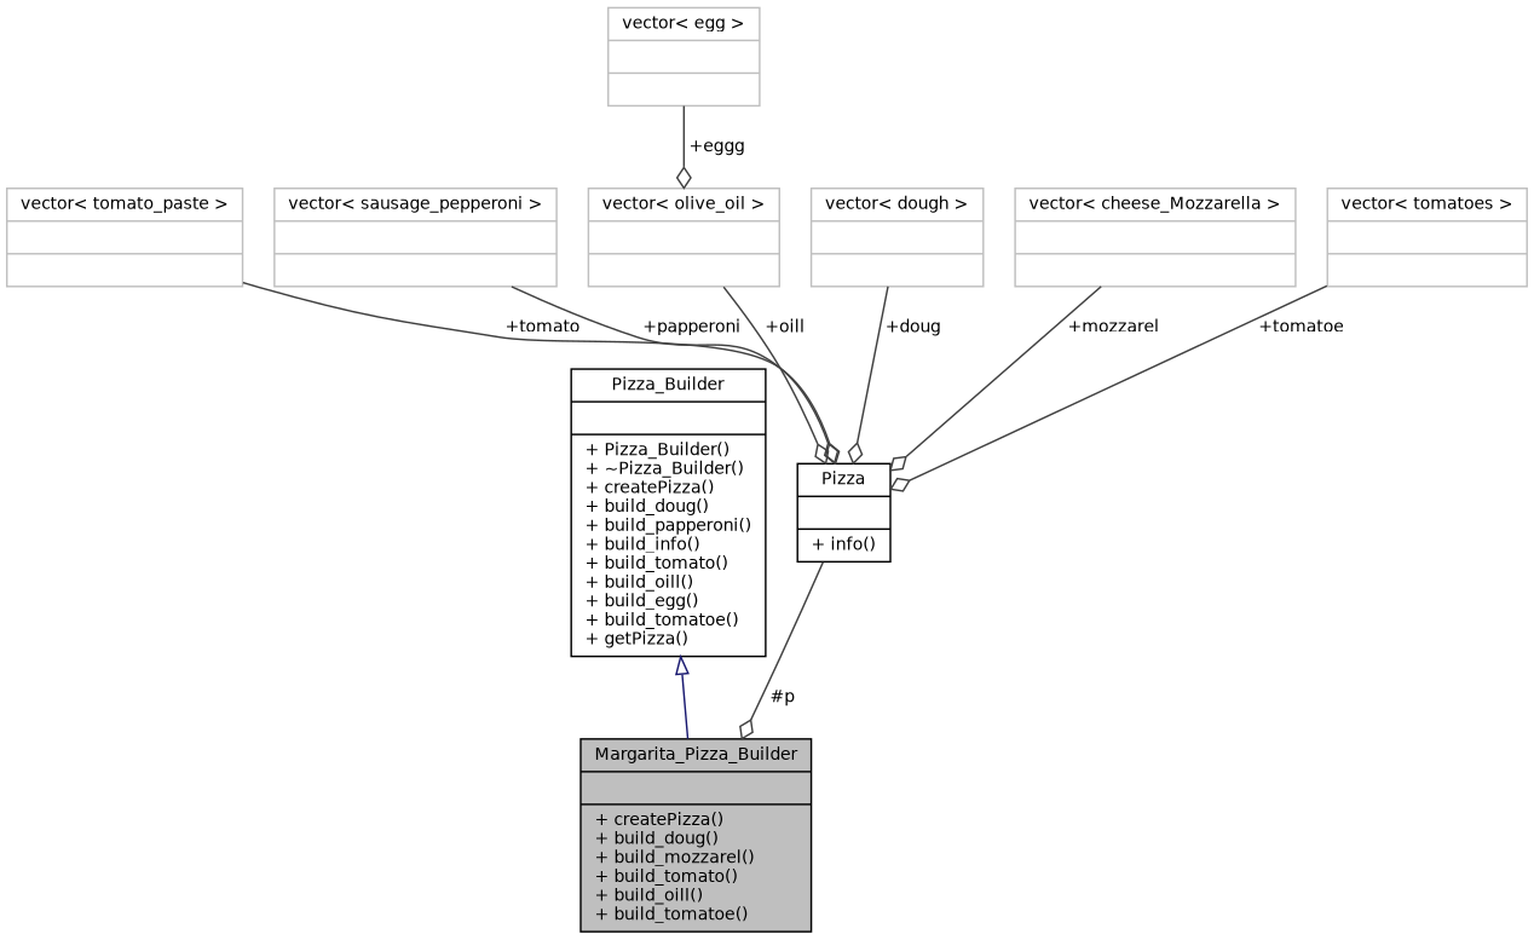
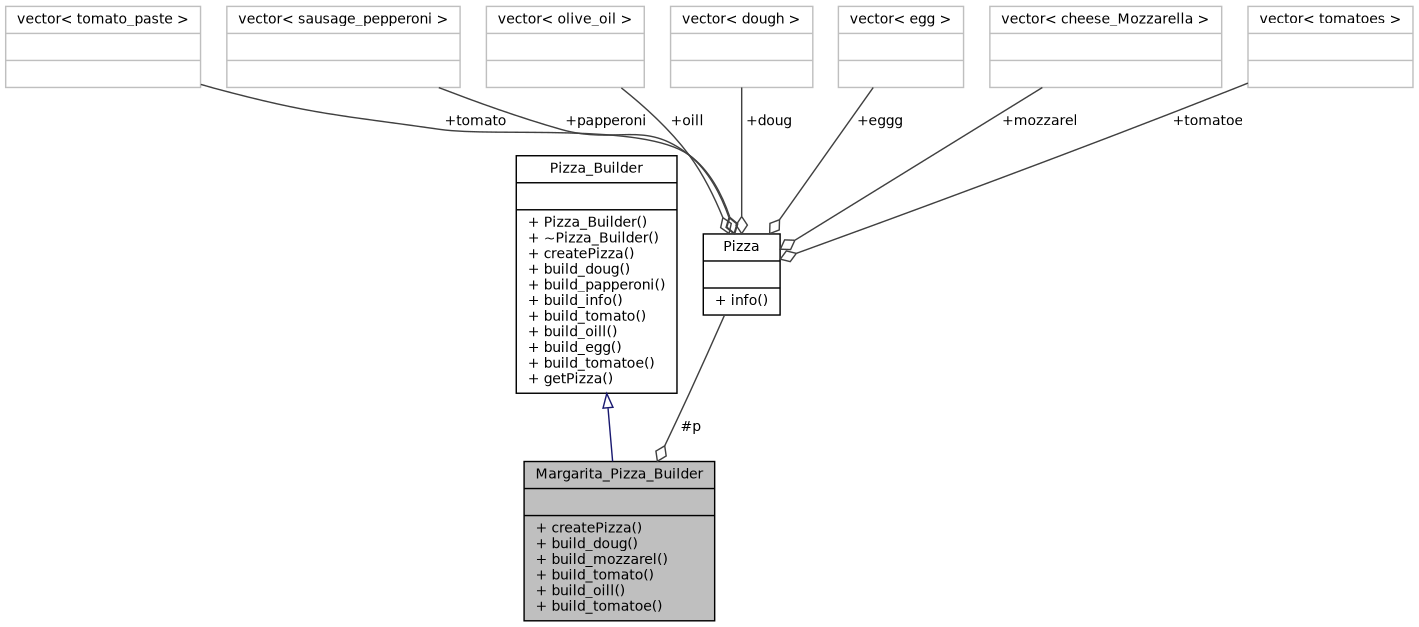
  digraph {
    node [color=grey75 fontname=Helvetica fontsize=10 shape=record]
    edge [color=grey25 fontname=Helvetica fontsize=10 labelfontname=Helvetica labelfontsize=10 style=solid arrowhead=odiamond]
    n1 [color=black fillcolor=grey75 fontcolor=black height=0.2 label="{Margarita_Pizza_Builder\n||+ createPizza()\l+ build_doug()\l+ build_mozzarel()\l+ build_tomato()\l+ build_oill()\l+ build_tomatoe()\l}" style=filled width=0.4]
    n2 [color=black height=0.2 label="{Pizza_Builder\n||+ Pizza_Builder()\l+ ~Pizza_Builder()\l+ createPizza()\l+ build_doug()\l+ build_papperoni()\l+ build_info()\l+ build_tomato()\l+ build_oill()\l+ build_egg()\l+ build_tomatoe()\l+ getPizza()\l}" width=0.4]
    n3 [color=black height=0.2 label="{Pizza\n||+ info()\l}" width=0.4]
    n4 [height=0.2 label="{vector\< tomato_paste \>\n||}" width=0.4]
    n5 [height=0.2 label="{vector\< sausage_pepperoni \>\n||}" width=0.4]
    n6 [height=0.2 label="{vector\< olive_oil \>\n||}" width=0.4]
    n7 [height=0.2 label="{vector\< dough \>\n||}" width=0.4]
    n8 [height=0.2 label="{vector\< egg \>\n||}" width=0.4]
    n9 [height=0.2 label="{vector\< cheese_Mozzarella \>\n||}" width=0.4]
    n10 [height=0.2 label="{vector\< tomatoes \>\n||}" width=0.4]
    n2 -> n1 [arrowtail=onormal color=midnightblue dir=back arrowhead=""]
    n3 -> n1 [label=" #p"]
    n4 -> n3 [label=" +tomato"]
    n5 -> n3 [label=" +papperoni"]
    n6 -> n3 [label=" +oill"]
    n7 -> n3 [label=" +doug"]
-   n8 -> n6 [label=" +eggg"]
+   n8 -> n3 [label=" +eggg"]
    n9 -> n3 [label=" +mozzarel"]
    n10 -> n3 [label=" +tomatoe"]
  }
